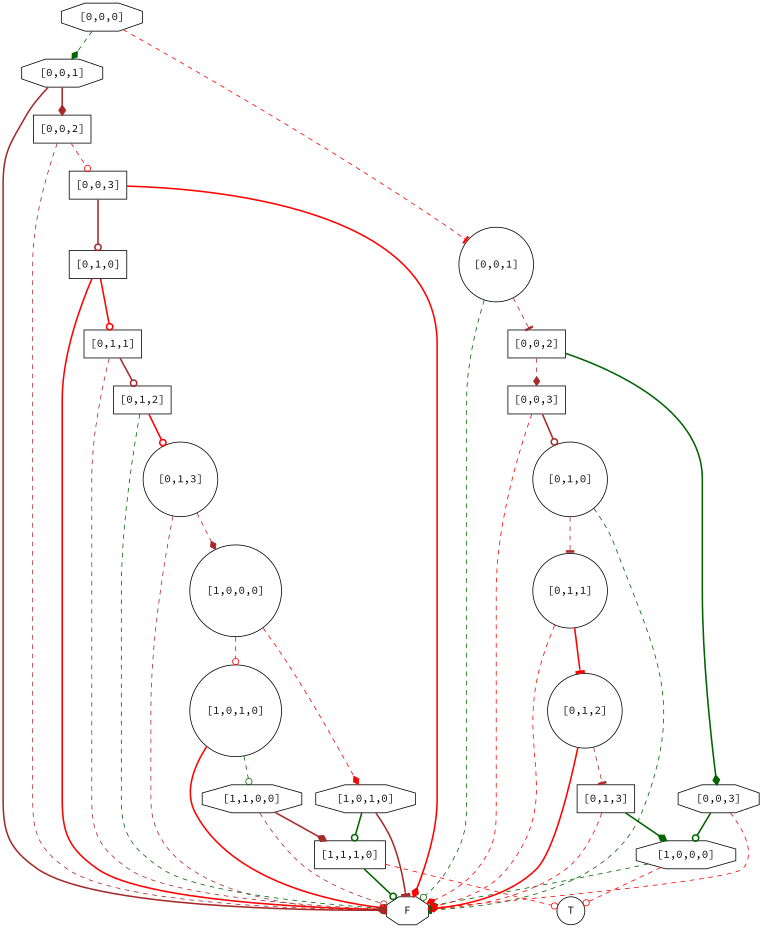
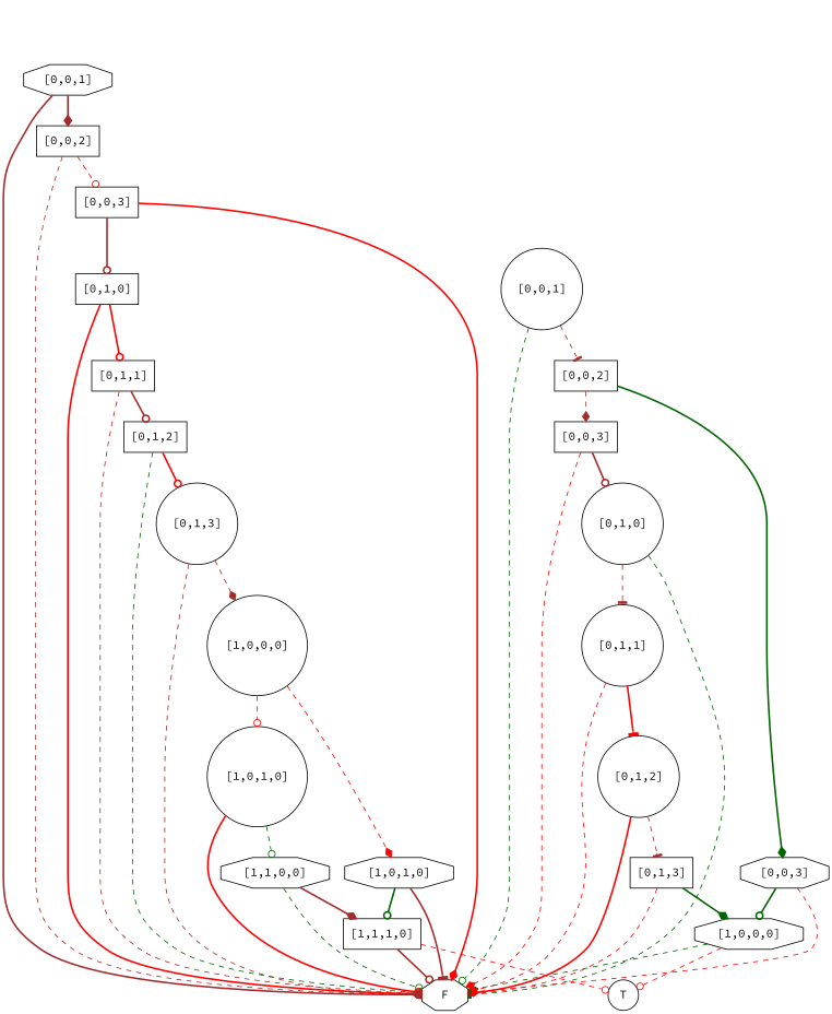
  digraph {
    fontname="Source Code Pro"
    node [fontname="Source Code Pro" shape=box]
    edge [arrowhead=odot color=red fontname="Source Code Pro" style=dashed]
    n1 [label=F shape=octagon]
    n2 [label=T shape=circle]
    n3 [label="[1,0,0,0]" shape=octagon]
    n4 [label="[0,1,3]"]
    n5 [label="[0,1,2]" shape=circle]
    n6 [label="[0,1,1]" shape=circle]
    n7 [label="[0,1,0]" shape=circle]
    n8 [label="[0,0,3]"]
    n9 [label="[0,0,3]" shape=octagon]
    n10 [label="[0,0,2]"]
    n11 [label="[0,0,1]" shape=circle]
    n12 [label="[1,1,1,0]"]
    n13 [label="[1,0,1,0]" shape=octagon]
    n14 [label="[1,1,0,0]" shape=octagon]
    n15 [label="[1,0,1,0]" shape=circle]
    n16 [label="[1,0,0,0]" shape=circle]
    n17 [label="[0,1,3]" shape=circle]
    n18 [label="[0,1,2]"]
    n19 [label="[0,1,1]"]
    n20 [label="[0,1,0]"]
    n21 [label="[0,0,3]"]
    n22 [label="[0,0,2]"]
    n23 [label="[0,0,1]" shape=octagon]
-   n24 [label="[0,0,0]" shape=octagon]
    n3 -> n1 [arrowhead=diamond color=darkgreen]
    n3 -> n2
    n4 -> n1 [arrowhead=tee]
    n4 -> n3 [arrowhead=diamond color=darkgreen style=bold]
    n5 -> n1 [arrowhead=diamond style=bold]
    n5 -> n4 [arrowhead=tee color=brown]
    n6 -> n1 [arrowhead=diamond]
    n6 -> n5 [arrowhead=tee style=bold]
    n7 -> n1 [arrowhead=tee color=darkgreen]
    n7 -> n6 [arrowhead=tee color=brown]
    n8 -> n1 [arrowhead=diamond]
    n8 -> n7 [color=brown style=bold]
    n9 -> n1
    n9 -> n3 [color=darkgreen style=bold]
    n10 -> n8 [arrowhead=diamond color=brown]
    n10 -> n9 [arrowhead=diamond color=darkgreen style=bold]
    n11 -> n1 [color=darkgreen]
    n11 -> n10 [arrowhead=tee color=brown]
-   n12 -> n1 [color=darkgreen style=bold]
+   n12 -> n1 [color=brown style=bold]
    n12 -> n2
    n13 -> n1 [arrowhead=tee color=brown style=bold]
    n13 -> n12 [color=darkgreen style=bold]
-   n14 -> n1 [color=brown]
+   n14 -> n1 [color=darkgreen]
    n14 -> n12 [arrowhead=diamond color=brown style=bold]
    n15 -> n1 [style=bold]
    n15 -> n14 [color=darkgreen]
    n16 -> n13 [arrowhead=diamond]
    n16 -> n15
    n17 -> n1 [color=brown]
    n17 -> n16 [arrowhead=diamond color=brown]
    n18 -> n1 [arrowhead=tee color=darkgreen]
    n18 -> n17 [style=bold]
    n19 -> n1 [color=brown]
    n19 -> n18 [color=brown style=bold]
    n20 -> n1 [arrowhead=tee style=bold]
    n20 -> n19 [style=bold]
    n21 -> n1 [arrowhead=diamond style=bold]
    n21 -> n20 [color=brown style=bold]
    n22 -> n1 [arrowhead=diamond color=brown]
    n22 -> n21
    n23 -> n1 [color=brown style=bold]
    n23 -> n22 [arrowhead=diamond color=brown style=bold]
-   n24 -> n11 [arrowhead=tee]
-   n24 -> n23 [arrowhead=diamond color=darkgreen]
  }
